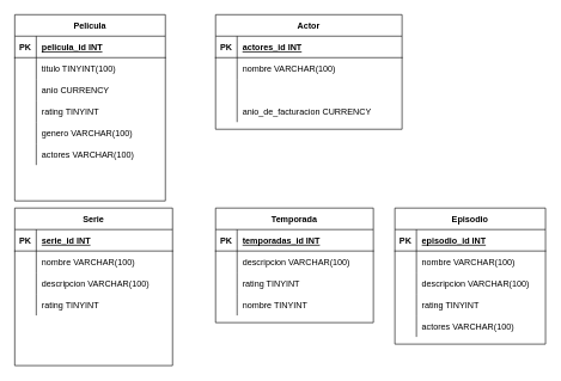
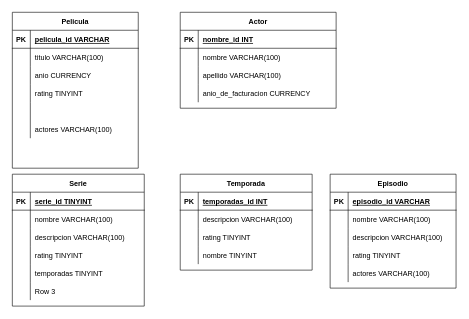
  <mxCell id="0" />
  <mxCell id="1" parent="0" />
  <mxCell id="2" value="Pelicula" style="shape=table;startSize=30;container=1;collapsible=1;childLayout=tableLayout;fixedRows=1;rowLines=0;fontStyle=1;align=center;resizeLast=1;" vertex="1" parent="1"><mxGeometry x="20" y="20" width="210" height="260" as="geometry" /></mxCell>
  <mxCell id="3" value="" style="shape=partialRectangle;collapsible=0;dropTarget=0;pointerEvents=0;fillColor=none;top=0;left=0;bottom=1;right=0;points=[[0,0.5],[1,0.5]];portConstraint=eastwest;" vertex="1" parent="2"><mxGeometry y="30" width="210" height="30" as="geometry" /></mxCell>
  <mxCell id="4" value="PK" style="shape=partialRectangle;connectable=0;fillColor=none;top=0;left=0;bottom=0;right=0;fontStyle=1;overflow=hidden;" vertex="1" parent="3"><mxGeometry width="30" height="30" as="geometry" /></mxCell>
- <mxCell id="5" value="pelicula_id INT" style="shape=partialRectangle;connectable=0;fillColor=none;top=0;left=0;bottom=0;right=0;align=left;spacingLeft=6;fontStyle=5;overflow=hidden;" vertex="1" parent="3"><mxGeometry x="30" width="180" height="30" as="geometry" /></mxCell>
+ <mxCell id="5" value="pelicula_id VARCHAR" style="shape=partialRectangle;connectable=0;fillColor=none;top=0;left=0;bottom=0;right=0;align=left;spacingLeft=6;fontStyle=5;overflow=hidden;" vertex="1" parent="3"><mxGeometry x="30" width="180" height="30" as="geometry" /></mxCell>
  <mxCell id="6" value="" style="shape=partialRectangle;collapsible=0;dropTarget=0;pointerEvents=0;fillColor=none;top=0;left=0;bottom=0;right=0;points=[[0,0.5],[1,0.5]];portConstraint=eastwest;" vertex="1" parent="2"><mxGeometry y="60" width="210" height="30" as="geometry" /></mxCell>
  <mxCell id="7" value="" style="shape=partialRectangle;connectable=0;fillColor=none;top=0;left=0;bottom=0;right=0;editable=1;overflow=hidden;" vertex="1" parent="6"><mxGeometry width="30" height="30" as="geometry" /></mxCell>
- <mxCell id="8" value="titulo TINYINT(100)" style="shape=partialRectangle;connectable=0;fillColor=none;top=0;left=0;bottom=0;right=0;align=left;spacingLeft=6;overflow=hidden;" vertex="1" parent="6"><mxGeometry x="30" width="180" height="30" as="geometry" /></mxCell>
+ <mxCell id="8" value="titulo VARCHAR(100)" style="shape=partialRectangle;connectable=0;fillColor=none;top=0;left=0;bottom=0;right=0;align=left;spacingLeft=6;overflow=hidden;" vertex="1" parent="6"><mxGeometry x="30" width="180" height="30" as="geometry" /></mxCell>
  <mxCell id="9" value="" style="shape=partialRectangle;collapsible=0;dropTarget=0;pointerEvents=0;fillColor=none;top=0;left=0;bottom=0;right=0;points=[[0,0.5],[1,0.5]];portConstraint=eastwest;" vertex="1" parent="2"><mxGeometry y="90" width="210" height="30" as="geometry" /></mxCell>
  <mxCell id="10" value="" style="shape=partialRectangle;connectable=0;fillColor=none;top=0;left=0;bottom=0;right=0;editable=1;overflow=hidden;" vertex="1" parent="9"><mxGeometry width="30" height="30" as="geometry" /></mxCell>
  <mxCell id="11" value="anio CURRENCY" style="shape=partialRectangle;connectable=0;fillColor=none;top=0;left=0;bottom=0;right=0;align=left;spacingLeft=6;overflow=hidden;" vertex="1" parent="9"><mxGeometry x="30" width="180" height="30" as="geometry" /></mxCell>
  <mxCell id="12" value="" style="shape=partialRectangle;collapsible=0;dropTarget=0;pointerEvents=0;fillColor=none;top=0;left=0;bottom=0;right=0;points=[[0,0.5],[1,0.5]];portConstraint=eastwest;" vertex="1" parent="2"><mxGeometry y="120" width="210" height="30" as="geometry" /></mxCell>
  <mxCell id="13" value="" style="shape=partialRectangle;connectable=0;fillColor=none;top=0;left=0;bottom=0;right=0;editable=1;overflow=hidden;" vertex="1" parent="12"><mxGeometry width="30" height="30" as="geometry" /></mxCell>
  <mxCell id="14" value="rating TINYINT" style="shape=partialRectangle;connectable=0;fillColor=none;top=0;left=0;bottom=0;right=0;align=left;spacingLeft=6;overflow=hidden;" vertex="1" parent="12"><mxGeometry x="30" width="180" height="30" as="geometry" /></mxCell>
  <mxCell id="15" value="" style="shape=partialRectangle;collapsible=0;dropTarget=0;pointerEvents=0;fillColor=none;top=0;left=0;bottom=0;right=0;points=[[0,0.5],[1,0.5]];portConstraint=eastwest;" vertex="1" parent="2"><mxGeometry y="150" width="210" height="30" as="geometry" /></mxCell>
  <mxCell id="16" value="" style="shape=partialRectangle;connectable=0;fillColor=none;top=0;left=0;bottom=0;right=0;editable=1;overflow=hidden;" vertex="1" parent="15"><mxGeometry width="30" height="30" as="geometry" /></mxCell>
- <mxCell id="17" value="genero VARCHAR(100)" style="shape=partialRectangle;connectable=0;fillColor=none;top=0;left=0;bottom=0;right=0;align=left;spacingLeft=6;overflow=hidden;" vertex="1" parent="15"><mxGeometry x="30" width="180" height="30" as="geometry" /></mxCell>
  <mxCell id="18" value="" style="shape=partialRectangle;collapsible=0;dropTarget=0;pointerEvents=0;fillColor=none;top=0;left=0;bottom=0;right=0;points=[[0,0.5],[1,0.5]];portConstraint=eastwest;" vertex="1" parent="2"><mxGeometry y="180" width="210" height="30" as="geometry" /></mxCell>
  <mxCell id="19" value="" style="shape=partialRectangle;connectable=0;fillColor=none;top=0;left=0;bottom=0;right=0;editable=1;overflow=hidden;" vertex="1" parent="18"><mxGeometry width="30" height="30" as="geometry" /></mxCell>
  <mxCell id="20" value="actores VARCHAR(100)" style="shape=partialRectangle;connectable=0;fillColor=none;top=0;left=0;bottom=0;right=0;align=left;spacingLeft=6;overflow=hidden;" vertex="1" parent="18"><mxGeometry x="30" width="180" height="30" as="geometry" /></mxCell>
  <mxCell id="21" value="Actor" style="shape=table;startSize=30;container=1;collapsible=1;childLayout=tableLayout;fixedRows=1;rowLines=0;fontStyle=1;align=center;resizeLast=1;" vertex="1" parent="1"><mxGeometry x="300" y="20" width="260" height="160" as="geometry" /></mxCell>
  <mxCell id="22" value="" style="shape=partialRectangle;collapsible=0;dropTarget=0;pointerEvents=0;fillColor=none;top=0;left=0;bottom=1;right=0;points=[[0,0.5],[1,0.5]];portConstraint=eastwest;" vertex="1" parent="21"><mxGeometry y="30" width="260" height="30" as="geometry" /></mxCell>
  <mxCell id="23" value="PK" style="shape=partialRectangle;connectable=0;fillColor=none;top=0;left=0;bottom=0;right=0;fontStyle=1;overflow=hidden;" vertex="1" parent="22"><mxGeometry width="30" height="30" as="geometry" /></mxCell>
- <mxCell id="24" value="actores_id INT" style="shape=partialRectangle;connectable=0;fillColor=none;top=0;left=0;bottom=0;right=0;align=left;spacingLeft=6;fontStyle=5;overflow=hidden;" vertex="1" parent="22"><mxGeometry x="30" width="230" height="30" as="geometry" /></mxCell>
+ <mxCell id="24" value="nombre_id INT" style="shape=partialRectangle;connectable=0;fillColor=none;top=0;left=0;bottom=0;right=0;align=left;spacingLeft=6;fontStyle=5;overflow=hidden;" vertex="1" parent="22"><mxGeometry x="30" width="230" height="30" as="geometry" /></mxCell>
  <mxCell id="25" value="" style="shape=partialRectangle;collapsible=0;dropTarget=0;pointerEvents=0;fillColor=none;top=0;left=0;bottom=0;right=0;points=[[0,0.5],[1,0.5]];portConstraint=eastwest;" vertex="1" parent="21"><mxGeometry y="60" width="260" height="30" as="geometry" /></mxCell>
  <mxCell id="26" value="" style="shape=partialRectangle;connectable=0;fillColor=none;top=0;left=0;bottom=0;right=0;editable=1;overflow=hidden;" vertex="1" parent="25"><mxGeometry width="30" height="30" as="geometry" /></mxCell>
  <mxCell id="27" value="nombre VARCHAR(100)" style="shape=partialRectangle;connectable=0;fillColor=none;top=0;left=0;bottom=0;right=0;align=left;spacingLeft=6;overflow=hidden;" vertex="1" parent="25"><mxGeometry x="30" width="230" height="30" as="geometry" /></mxCell>
  <mxCell id="28" value="" style="shape=partialRectangle;collapsible=0;dropTarget=0;pointerEvents=0;fillColor=none;top=0;left=0;bottom=0;right=0;points=[[0,0.5],[1,0.5]];portConstraint=eastwest;" vertex="1" parent="21"><mxGeometry y="90" width="260" height="30" as="geometry" /></mxCell>
  <mxCell id="29" value="" style="shape=partialRectangle;connectable=0;fillColor=none;top=0;left=0;bottom=0;right=0;editable=1;overflow=hidden;" vertex="1" parent="28"><mxGeometry width="30" height="30" as="geometry" /></mxCell>
+ <mxCell id="30" value="apellido VARCHAR(100)" style="shape=partialRectangle;connectable=0;fillColor=none;top=0;left=0;bottom=0;right=0;align=left;spacingLeft=6;overflow=hidden;" vertex="1" parent="28"><mxGeometry x="30" width="230" height="30" as="geometry" /></mxCell>
  <mxCell id="31" value="" style="shape=partialRectangle;collapsible=0;dropTarget=0;pointerEvents=0;fillColor=none;top=0;left=0;bottom=0;right=0;points=[[0,0.5],[1,0.5]];portConstraint=eastwest;" vertex="1" parent="21"><mxGeometry y="120" width="260" height="30" as="geometry" /></mxCell>
  <mxCell id="32" value="" style="shape=partialRectangle;connectable=0;fillColor=none;top=0;left=0;bottom=0;right=0;editable=1;overflow=hidden;" vertex="1" parent="31"><mxGeometry width="30" height="30" as="geometry" /></mxCell>
  <mxCell id="33" value="anio_de_facturacion CURRENCY" style="shape=partialRectangle;connectable=0;fillColor=none;top=0;left=0;bottom=0;right=0;align=left;spacingLeft=6;overflow=hidden;" vertex="1" parent="31"><mxGeometry x="30" width="230" height="30" as="geometry" /></mxCell>
  <mxCell id="34" value="Serie" style="shape=table;startSize=30;container=1;collapsible=1;childLayout=tableLayout;fixedRows=1;rowLines=0;fontStyle=1;align=center;resizeLast=1;" vertex="1" parent="1"><mxGeometry x="20" y="290" width="220" height="220" as="geometry" /></mxCell>
  <mxCell id="35" value="" style="shape=partialRectangle;collapsible=0;dropTarget=0;pointerEvents=0;fillColor=none;top=0;left=0;bottom=1;right=0;points=[[0,0.5],[1,0.5]];portConstraint=eastwest;" vertex="1" parent="34"><mxGeometry y="30" width="220" height="30" as="geometry" /></mxCell>
  <mxCell id="36" value="PK" style="shape=partialRectangle;connectable=0;fillColor=none;top=0;left=0;bottom=0;right=0;fontStyle=1;overflow=hidden;" vertex="1" parent="35"><mxGeometry width="30" height="30" as="geometry" /></mxCell>
- <mxCell id="37" value="serie_id INT" style="shape=partialRectangle;connectable=0;fillColor=none;top=0;left=0;bottom=0;right=0;align=left;spacingLeft=6;fontStyle=5;overflow=hidden;" vertex="1" parent="35"><mxGeometry x="30" width="190" height="30" as="geometry" /></mxCell>
+ <mxCell id="37" value="serie_id TINYINT" style="shape=partialRectangle;connectable=0;fillColor=none;top=0;left=0;bottom=0;right=0;align=left;spacingLeft=6;fontStyle=5;overflow=hidden;" vertex="1" parent="35"><mxGeometry x="30" width="190" height="30" as="geometry" /></mxCell>
  <mxCell id="38" value="" style="shape=partialRectangle;collapsible=0;dropTarget=0;pointerEvents=0;fillColor=none;top=0;left=0;bottom=0;right=0;points=[[0,0.5],[1,0.5]];portConstraint=eastwest;" vertex="1" parent="34"><mxGeometry y="60" width="220" height="30" as="geometry" /></mxCell>
  <mxCell id="39" value="" style="shape=partialRectangle;connectable=0;fillColor=none;top=0;left=0;bottom=0;right=0;editable=1;overflow=hidden;" vertex="1" parent="38"><mxGeometry width="30" height="30" as="geometry" /></mxCell>
  <mxCell id="40" value="nombre VARCHAR(100)" style="shape=partialRectangle;connectable=0;fillColor=none;top=0;left=0;bottom=0;right=0;align=left;spacingLeft=6;overflow=hidden;" vertex="1" parent="38"><mxGeometry x="30" width="190" height="30" as="geometry" /></mxCell>
  <mxCell id="41" value="" style="shape=partialRectangle;collapsible=0;dropTarget=0;pointerEvents=0;fillColor=none;top=0;left=0;bottom=0;right=0;points=[[0,0.5],[1,0.5]];portConstraint=eastwest;" vertex="1" parent="34"><mxGeometry y="90" width="220" height="30" as="geometry" /></mxCell>
  <mxCell id="42" value="" style="shape=partialRectangle;connectable=0;fillColor=none;top=0;left=0;bottom=0;right=0;editable=1;overflow=hidden;" vertex="1" parent="41"><mxGeometry width="30" height="30" as="geometry" /></mxCell>
  <mxCell id="43" value="descripcion VARCHAR(100)" style="shape=partialRectangle;connectable=0;fillColor=none;top=0;left=0;bottom=0;right=0;align=left;spacingLeft=6;overflow=hidden;" vertex="1" parent="41"><mxGeometry x="30" width="190" height="30" as="geometry" /></mxCell>
  <mxCell id="44" value="" style="shape=partialRectangle;collapsible=0;dropTarget=0;pointerEvents=0;fillColor=none;top=0;left=0;bottom=0;right=0;points=[[0,0.5],[1,0.5]];portConstraint=eastwest;" vertex="1" parent="34"><mxGeometry y="120" width="220" height="30" as="geometry" /></mxCell>
  <mxCell id="45" value="" style="shape=partialRectangle;connectable=0;fillColor=none;top=0;left=0;bottom=0;right=0;editable=1;overflow=hidden;" vertex="1" parent="44"><mxGeometry width="30" height="30" as="geometry" /></mxCell>
  <mxCell id="46" value="rating TINYINT" style="shape=partialRectangle;connectable=0;fillColor=none;top=0;left=0;bottom=0;right=0;align=left;spacingLeft=6;overflow=hidden;" vertex="1" parent="44"><mxGeometry x="30" width="190" height="30" as="geometry" /></mxCell>
  <mxCell id="47" value="" style="shape=partialRectangle;collapsible=0;dropTarget=0;pointerEvents=0;fillColor=none;top=0;left=0;bottom=0;right=0;points=[[0,0.5],[1,0.5]];portConstraint=eastwest;" vertex="1" parent="34"><mxGeometry y="150" width="220" height="30" as="geometry" /></mxCell>
  <mxCell id="48" value="" style="shape=partialRectangle;connectable=0;fillColor=none;top=0;left=0;bottom=0;right=0;editable=1;overflow=hidden;" vertex="1" parent="47"><mxGeometry width="30" height="30" as="geometry" /></mxCell>
+ <mxCell id="49" value="temporadas TINYINT" style="shape=partialRectangle;connectable=0;fillColor=none;top=0;left=0;bottom=0;right=0;align=left;spacingLeft=6;overflow=hidden;" vertex="1" parent="47"><mxGeometry x="30" width="190" height="30" as="geometry" /></mxCell>
  <mxCell id="50" value="" style="shape=partialRectangle;collapsible=0;dropTarget=0;pointerEvents=0;fillColor=none;top=0;left=0;bottom=0;right=0;points=[[0,0.5],[1,0.5]];portConstraint=eastwest;" vertex="1" parent="34"><mxGeometry y="180" width="220" height="30" as="geometry" /></mxCell>
  <mxCell id="51" value="" style="shape=partialRectangle;connectable=0;fillColor=none;top=0;left=0;bottom=0;right=0;editable=1;overflow=hidden;" vertex="1" parent="50"><mxGeometry width="30" height="30" as="geometry" /></mxCell>
+ <mxCell id="52" value="Row 3" style="shape=partialRectangle;connectable=0;fillColor=none;top=0;left=0;bottom=0;right=0;align=left;spacingLeft=6;overflow=hidden;" vertex="1" parent="50"><mxGeometry x="30" width="190" height="30" as="geometry" /></mxCell>
  <mxCell id="53" value="Temporada" style="shape=table;startSize=30;container=1;collapsible=1;childLayout=tableLayout;fixedRows=1;rowLines=0;fontStyle=1;align=center;resizeLast=1;" vertex="1" parent="1"><mxGeometry x="300" y="290" width="220" height="160" as="geometry" /></mxCell>
  <mxCell id="54" value="" style="shape=partialRectangle;collapsible=0;dropTarget=0;pointerEvents=0;fillColor=none;top=0;left=0;bottom=1;right=0;points=[[0,0.5],[1,0.5]];portConstraint=eastwest;" vertex="1" parent="53"><mxGeometry y="30" width="220" height="30" as="geometry" /></mxCell>
  <mxCell id="55" value="PK" style="shape=partialRectangle;connectable=0;fillColor=none;top=0;left=0;bottom=0;right=0;fontStyle=1;overflow=hidden;" vertex="1" parent="54"><mxGeometry width="30" height="30" as="geometry" /></mxCell>
  <mxCell id="56" value="temporadas_id INT" style="shape=partialRectangle;connectable=0;fillColor=none;top=0;left=0;bottom=0;right=0;align=left;spacingLeft=6;fontStyle=5;overflow=hidden;" vertex="1" parent="54"><mxGeometry x="30" width="190" height="30" as="geometry" /></mxCell>
  <mxCell id="57" value="" style="shape=partialRectangle;collapsible=0;dropTarget=0;pointerEvents=0;fillColor=none;top=0;left=0;bottom=0;right=0;points=[[0,0.5],[1,0.5]];portConstraint=eastwest;" vertex="1" parent="53"><mxGeometry y="60" width="220" height="30" as="geometry" /></mxCell>
  <mxCell id="58" value="" style="shape=partialRectangle;connectable=0;fillColor=none;top=0;left=0;bottom=0;right=0;editable=1;overflow=hidden;" vertex="1" parent="57"><mxGeometry width="30" height="30" as="geometry" /></mxCell>
  <mxCell id="59" value="descripcion VARCHAR(100)" style="shape=partialRectangle;connectable=0;fillColor=none;top=0;left=0;bottom=0;right=0;align=left;spacingLeft=6;overflow=hidden;" vertex="1" parent="57"><mxGeometry x="30" width="190" height="30" as="geometry" /></mxCell>
  <mxCell id="60" value="" style="shape=partialRectangle;collapsible=0;dropTarget=0;pointerEvents=0;fillColor=none;top=0;left=0;bottom=0;right=0;points=[[0,0.5],[1,0.5]];portConstraint=eastwest;" vertex="1" parent="53"><mxGeometry y="90" width="220" height="30" as="geometry" /></mxCell>
  <mxCell id="61" value="" style="shape=partialRectangle;connectable=0;fillColor=none;top=0;left=0;bottom=0;right=0;editable=1;overflow=hidden;" vertex="1" parent="60"><mxGeometry width="30" height="30" as="geometry" /></mxCell>
  <mxCell id="62" value="rating TINYINT" style="shape=partialRectangle;connectable=0;fillColor=none;top=0;left=0;bottom=0;right=0;align=left;spacingLeft=6;overflow=hidden;" vertex="1" parent="60"><mxGeometry x="30" width="190" height="30" as="geometry" /></mxCell>
  <mxCell id="63" value="" style="shape=partialRectangle;collapsible=0;dropTarget=0;pointerEvents=0;fillColor=none;top=0;left=0;bottom=0;right=0;points=[[0,0.5],[1,0.5]];portConstraint=eastwest;" vertex="1" parent="53"><mxGeometry y="120" width="220" height="30" as="geometry" /></mxCell>
  <mxCell id="64" value="" style="shape=partialRectangle;connectable=0;fillColor=none;top=0;left=0;bottom=0;right=0;editable=1;overflow=hidden;" vertex="1" parent="63"><mxGeometry width="30" height="30" as="geometry" /></mxCell>
  <mxCell id="65" value="nombre TINYINT" style="shape=partialRectangle;connectable=0;fillColor=none;top=0;left=0;bottom=0;right=0;align=left;spacingLeft=6;overflow=hidden;" vertex="1" parent="63"><mxGeometry x="30" width="190" height="30" as="geometry" /></mxCell>
  <mxCell id="66" value="Episodio" style="shape=table;startSize=30;container=1;collapsible=1;childLayout=tableLayout;fixedRows=1;rowLines=0;fontStyle=1;align=center;resizeLast=1;" vertex="1" parent="1"><mxGeometry x="550" y="290" width="210" height="190" as="geometry" /></mxCell>
  <mxCell id="67" value="" style="shape=partialRectangle;collapsible=0;dropTarget=0;pointerEvents=0;fillColor=none;top=0;left=0;bottom=1;right=0;points=[[0,0.5],[1,0.5]];portConstraint=eastwest;" vertex="1" parent="66"><mxGeometry y="30" width="210" height="30" as="geometry" /></mxCell>
  <mxCell id="68" value="PK" style="shape=partialRectangle;connectable=0;fillColor=none;top=0;left=0;bottom=0;right=0;fontStyle=1;overflow=hidden;" vertex="1" parent="67"><mxGeometry width="30" height="30" as="geometry" /></mxCell>
- <mxCell id="69" value="episodio_id INT" style="shape=partialRectangle;connectable=0;fillColor=none;top=0;left=0;bottom=0;right=0;align=left;spacingLeft=6;fontStyle=5;overflow=hidden;" vertex="1" parent="67"><mxGeometry x="30" width="180" height="30" as="geometry" /></mxCell>
+ <mxCell id="69" value="episodio_id VARCHAR" style="shape=partialRectangle;connectable=0;fillColor=none;top=0;left=0;bottom=0;right=0;align=left;spacingLeft=6;fontStyle=5;overflow=hidden;" vertex="1" parent="67"><mxGeometry x="30" width="180" height="30" as="geometry" /></mxCell>
  <mxCell id="70" value="" style="shape=partialRectangle;collapsible=0;dropTarget=0;pointerEvents=0;fillColor=none;top=0;left=0;bottom=0;right=0;points=[[0,0.5],[1,0.5]];portConstraint=eastwest;" vertex="1" parent="66"><mxGeometry y="60" width="210" height="30" as="geometry" /></mxCell>
  <mxCell id="71" value="" style="shape=partialRectangle;connectable=0;fillColor=none;top=0;left=0;bottom=0;right=0;editable=1;overflow=hidden;" vertex="1" parent="70"><mxGeometry width="30" height="30" as="geometry" /></mxCell>
  <mxCell id="72" value="nombre VARCHAR(100)" style="shape=partialRectangle;connectable=0;fillColor=none;top=0;left=0;bottom=0;right=0;align=left;spacingLeft=6;overflow=hidden;" vertex="1" parent="70"><mxGeometry x="30" width="180" height="30" as="geometry" /></mxCell>
  <mxCell id="73" value="" style="shape=partialRectangle;collapsible=0;dropTarget=0;pointerEvents=0;fillColor=none;top=0;left=0;bottom=0;right=0;points=[[0,0.5],[1,0.5]];portConstraint=eastwest;" vertex="1" parent="66"><mxGeometry y="90" width="210" height="30" as="geometry" /></mxCell>
  <mxCell id="74" value="" style="shape=partialRectangle;connectable=0;fillColor=none;top=0;left=0;bottom=0;right=0;editable=1;overflow=hidden;" vertex="1" parent="73"><mxGeometry width="30" height="30" as="geometry" /></mxCell>
  <mxCell id="75" value="descripcion VARCHAR(100)" style="shape=partialRectangle;connectable=0;fillColor=none;top=0;left=0;bottom=0;right=0;align=left;spacingLeft=6;overflow=hidden;" vertex="1" parent="73"><mxGeometry x="30" width="180" height="30" as="geometry" /></mxCell>
  <mxCell id="76" value="" style="shape=partialRectangle;collapsible=0;dropTarget=0;pointerEvents=0;fillColor=none;top=0;left=0;bottom=0;right=0;points=[[0,0.5],[1,0.5]];portConstraint=eastwest;" vertex="1" parent="66"><mxGeometry y="120" width="210" height="30" as="geometry" /></mxCell>
  <mxCell id="77" value="" style="shape=partialRectangle;connectable=0;fillColor=none;top=0;left=0;bottom=0;right=0;editable=1;overflow=hidden;" vertex="1" parent="76"><mxGeometry width="30" height="30" as="geometry" /></mxCell>
  <mxCell id="78" value="rating TINYINT" style="shape=partialRectangle;connectable=0;fillColor=none;top=0;left=0;bottom=0;right=0;align=left;spacingLeft=6;overflow=hidden;" vertex="1" parent="76"><mxGeometry x="30" width="180" height="30" as="geometry" /></mxCell>
  <mxCell id="79" value="" style="shape=partialRectangle;collapsible=0;dropTarget=0;pointerEvents=0;fillColor=none;top=0;left=0;bottom=0;right=0;points=[[0,0.5],[1,0.5]];portConstraint=eastwest;" vertex="1" parent="66"><mxGeometry y="150" width="210" height="30" as="geometry" /></mxCell>
  <mxCell id="80" value="" style="shape=partialRectangle;connectable=0;fillColor=none;top=0;left=0;bottom=0;right=0;editable=1;overflow=hidden;" vertex="1" parent="79"><mxGeometry width="30" height="30" as="geometry" /></mxCell>
  <mxCell id="81" value="actores VARCHAR(100)" style="shape=partialRectangle;connectable=0;fillColor=none;top=0;left=0;bottom=0;right=0;align=left;spacingLeft=6;overflow=hidden;" vertex="1" parent="79"><mxGeometry x="30" width="180" height="30" as="geometry" /></mxCell>
